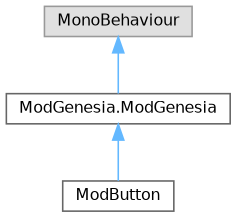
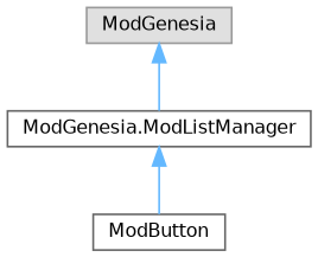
  digraph {
    rankdir=TB
    node [color=grey40 fillcolor=white fontname=Helvetica fontsize=10 shape=box style=filled]
    edge [color=steelblue1 dir=back fontname=Helvetica fontsize=10 labelfontname=Helvetica labelfontsize=10 style=solid]
-   n1 [color=grey60 fillcolor="#E0E0E0" height=0.2 label=MonoBehaviour width=0.4]
-   n2 [height=0.2 label="ModGenesia.ModGenesia" width=0.4]
+   n1 [color=grey60 fillcolor="#E0E0E0" height=0.2 label=ModGenesia width=0.4]
+   n2 [height=0.2 label="ModGenesia.ModListManager" width=0.4]
    n3 [height=0.2 label=ModButton width=0.4]
    n1 -> n2
    n2 -> n3
  }
